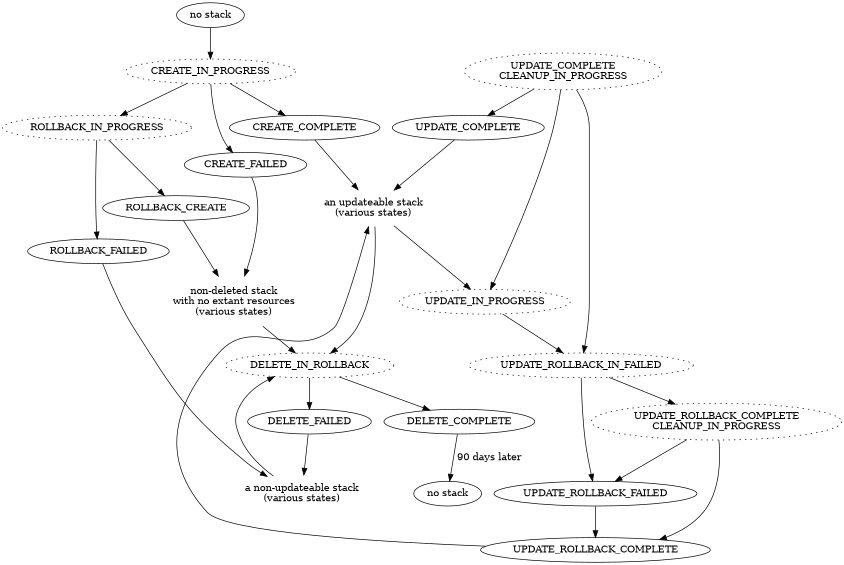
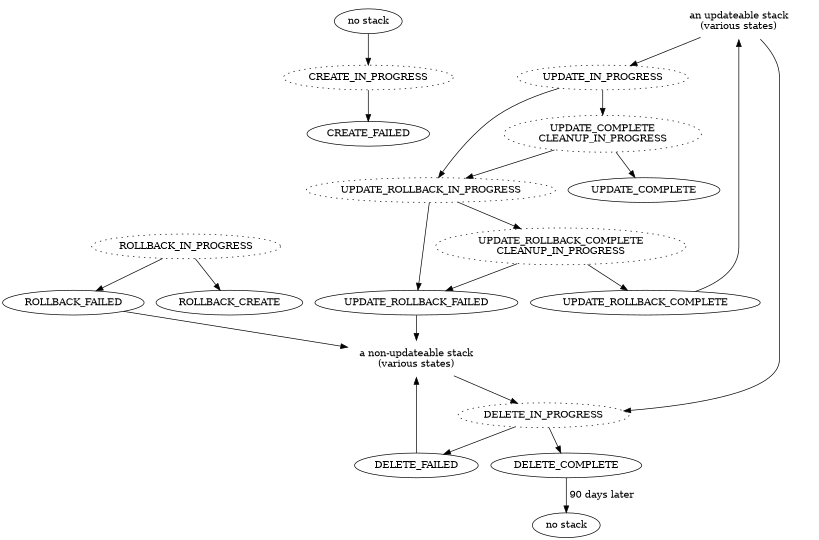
  digraph {
    n1 [label="no stack"]
    CREATE_IN_PROGRESS [style=dotted]
-   CREATE_COMPLETE
    CREATE_FAILED
    ROLLBACK_IN_PROGRESS [style=dotted]
    n6 [label="no stack"]
    n7 [color=transparent label="an updateable stack\n(various states)"]
-   DELETE_IN_PROGRESS [style=dotted label=DELETE_IN_ROLLBACK]
+   DELETE_IN_PROGRESS [style=dotted]
    UPDATE_IN_PROGRESS [style=dotted]
    DELETE_COMPLETE
    DELETE_FAILED
    n12 [label="UPDATE_COMPLETE\nCLEANUP_IN_PROGRESS" style=dotted]
-   UPDATE_ROLLBACK_IN_PROGRESS [style=dotted label=UPDATE_ROLLBACK_IN_FAILED]
+   UPDATE_ROLLBACK_IN_PROGRESS [style=dotted]
    n14 [color=transparent label="a non-updateable stack\n(various states)"]
-   n15 [color=transparent label="non-deleted stack\nwith no extant resources\n(various states)"]
    n16 [label=ROLLBACK_CREATE]
    ROLLBACK_FAILED
    UPDATE_COMPLETE
    n19 [label="UPDATE_ROLLBACK_COMPLETE\nCLEANUP_IN_PROGRESS" style=dotted]
    UPDATE_ROLLBACK_FAILED
    UPDATE_ROLLBACK_COMPLETE
    n1 -> CREATE_IN_PROGRESS
-   CREATE_IN_PROGRESS -> CREATE_COMPLETE
    CREATE_IN_PROGRESS -> CREATE_FAILED
-   CREATE_IN_PROGRESS -> ROLLBACK_IN_PROGRESS
-   CREATE_COMPLETE -> n7
-   CREATE_FAILED -> n15
    ROLLBACK_IN_PROGRESS -> n16
    ROLLBACK_IN_PROGRESS -> ROLLBACK_FAILED
    n7 -> DELETE_IN_PROGRESS
    n7 -> UPDATE_IN_PROGRESS
    DELETE_IN_PROGRESS -> DELETE_COMPLETE
    DELETE_IN_PROGRESS -> DELETE_FAILED
-   n12 -> UPDATE_IN_PROGRESS
+   UPDATE_IN_PROGRESS -> n12
    UPDATE_IN_PROGRESS -> UPDATE_ROLLBACK_IN_PROGRESS
    DELETE_COMPLETE -> n6 [label=" 90 days later"]
    DELETE_FAILED -> n14
    n12 -> UPDATE_ROLLBACK_IN_PROGRESS
    n12 -> UPDATE_COMPLETE
    UPDATE_ROLLBACK_IN_PROGRESS -> n19
    UPDATE_ROLLBACK_IN_PROGRESS -> UPDATE_ROLLBACK_FAILED
    n14 -> DELETE_IN_PROGRESS
-   n15 -> DELETE_IN_PROGRESS
-   n16 -> n15
    ROLLBACK_FAILED -> n14
-   UPDATE_COMPLETE -> n7
    n19 -> UPDATE_ROLLBACK_FAILED
    n19 -> UPDATE_ROLLBACK_COMPLETE
-   UPDATE_ROLLBACK_FAILED -> UPDATE_ROLLBACK_COMPLETE
+   UPDATE_ROLLBACK_FAILED -> n14
    UPDATE_ROLLBACK_COMPLETE -> n7
  }
